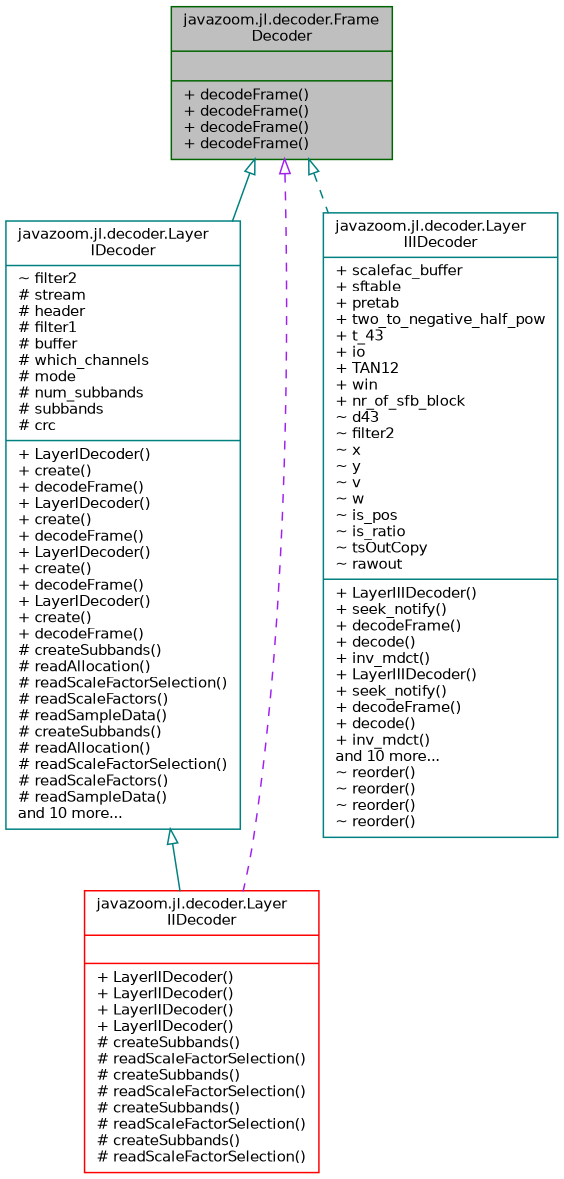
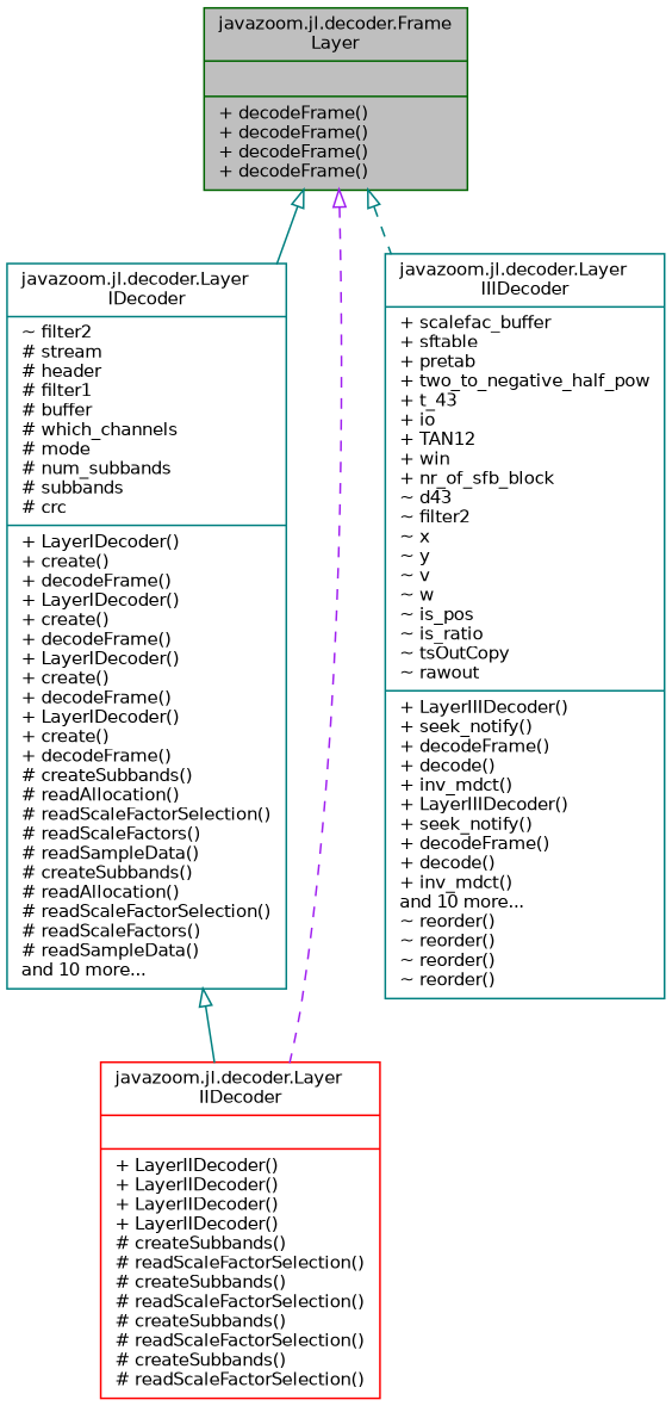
  digraph {
    node [color=teal fillcolor=white fontname=Helvetica fontsize=10 shape=record style=filled]
    edge [arrowtail=onormal color=teal dir=back fontname=Helvetica fontsize=10 labelfontname=Helvetica labelfontsize=10 style=solid]
-   n1 [color=darkgreen fillcolor=grey75 fontcolor=black height=0.2 label="{javazoom.jl.decoder.Frame\lDecoder\n||+ decodeFrame()\l+ decodeFrame()\l+ decodeFrame()\l+ decodeFrame()\l}" width=0.4]
+   n1 [color=darkgreen fillcolor=grey75 fontcolor=black height=0.2 label="{javazoom.jl.decoder.Frame\lLayer\n||+ decodeFrame()\l+ decodeFrame()\l+ decodeFrame()\l+ decodeFrame()\l}" width=0.4]
    n2 [height=0.2 label="{javazoom.jl.decoder.Layer\lIDecoder\n|~ filter2\l# stream\l# header\l# filter1\l# buffer\l# which_channels\l# mode\l# num_subbands\l# subbands\l# crc\l|+ LayerIDecoder()\l+ create()\l+ decodeFrame()\l+ LayerIDecoder()\l+ create()\l+ decodeFrame()\l+ LayerIDecoder()\l+ create()\l+ decodeFrame()\l+ LayerIDecoder()\l+ create()\l+ decodeFrame()\l# createSubbands()\l# readAllocation()\l# readScaleFactorSelection()\l# readScaleFactors()\l# readSampleData()\l# createSubbands()\l# readAllocation()\l# readScaleFactorSelection()\l# readScaleFactors()\l# readSampleData()\land 10 more...\l}" width=0.4]
    n3 [color=red height=0.2 label="{javazoom.jl.decoder.Layer\lIIDecoder\n||+ LayerIIDecoder()\l+ LayerIIDecoder()\l+ LayerIIDecoder()\l+ LayerIIDecoder()\l# createSubbands()\l# readScaleFactorSelection()\l# createSubbands()\l# readScaleFactorSelection()\l# createSubbands()\l# readScaleFactorSelection()\l# createSubbands()\l# readScaleFactorSelection()\l}" width=0.4]
    n4 [height=0.2 label="{javazoom.jl.decoder.Layer\lIIIDecoder\n|+ scalefac_buffer\l+ sftable\l+ pretab\l+ two_to_negative_half_pow\l+ t_43\l+ io\l+ TAN12\l+ win\l+ nr_of_sfb_block\l~ d43\l~ filter2\l~ x\l~ y\l~ v\l~ w\l~ is_pos\l~ is_ratio\l~ tsOutCopy\l~ rawout\l|+ LayerIIIDecoder()\l+ seek_notify()\l+ decodeFrame()\l+ decode()\l+ inv_mdct()\l+ LayerIIIDecoder()\l+ seek_notify()\l+ decodeFrame()\l+ decode()\l+ inv_mdct()\land 10 more...\l~ reorder()\l~ reorder()\l~ reorder()\l~ reorder()\l}" width=0.4]
    n1 -> n2
    n1 -> n3 [color=purple style=dashed]
    n1 -> n4 [style=dashed]
    n2 -> n3
  }
